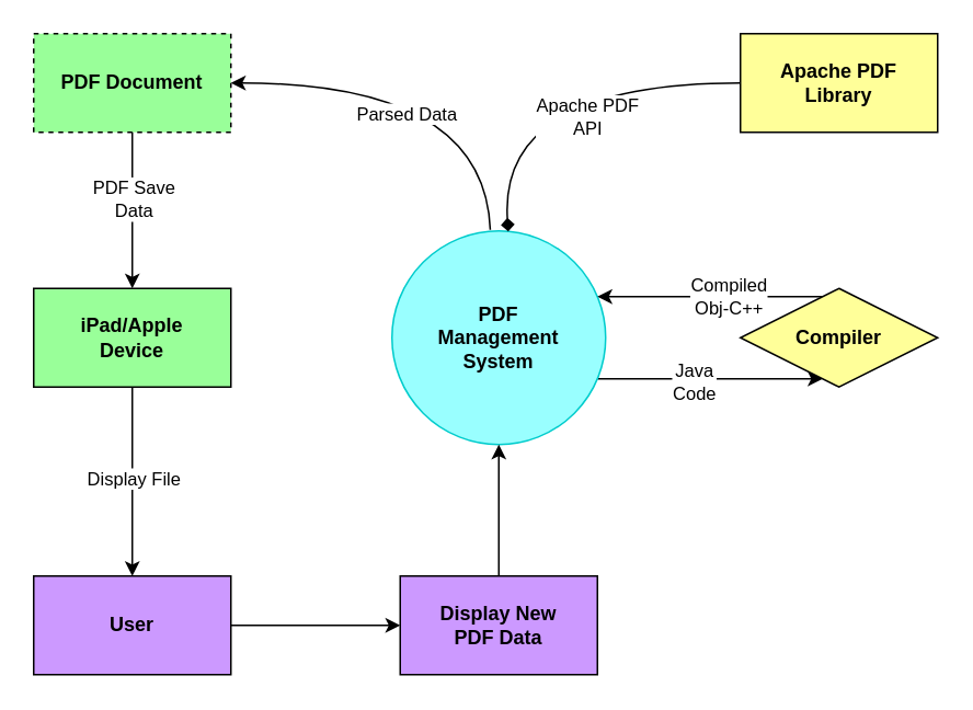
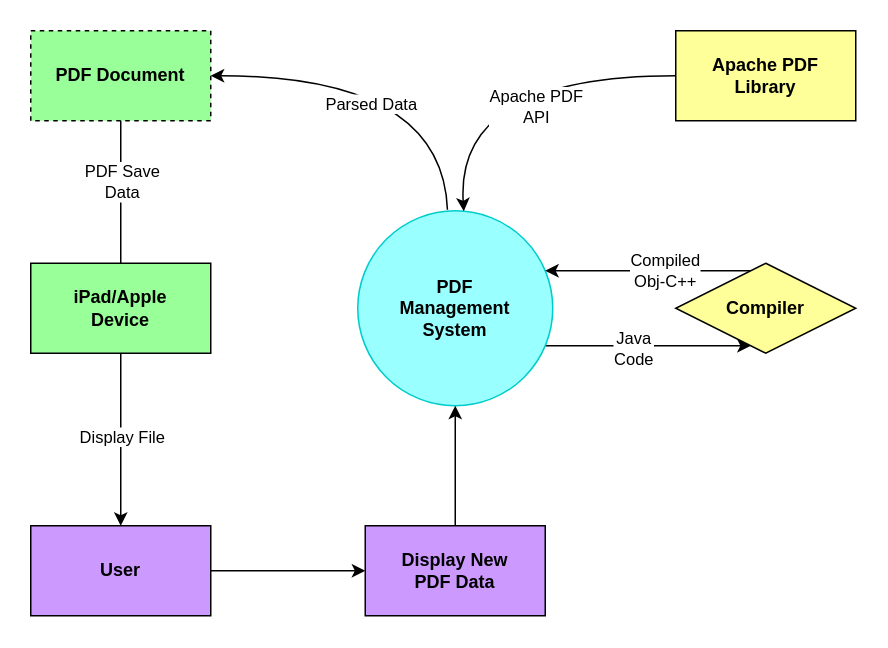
  <mxCell id="0" />
  <mxCell id="1" parent="0" />
  <mxCell id="2" value="" style="edgeStyle=orthogonalEdgeStyle;rounded=0;orthogonalLoop=1;jettySize=auto;html=1;" edge="1" parent="1" source="4" target="10"><mxGeometry relative="1" as="geometry"><Array as="points"><mxPoint x="410" y="230" /><mxPoint x="410" y="230" /></Array></mxGeometry></mxCell>
  <mxCell id="3" value="&lt;div&gt;Java&lt;/div&gt;&lt;div&gt;Code&lt;br&gt;&lt;/div&gt;" style="edgeLabel;html=1;align=center;verticalAlign=middle;resizable=0;points=[];" vertex="1" connectable="0" parent="2"><mxGeometry x="-0.156" y="-1" relative="1" as="geometry"><mxPoint as="offset" /></mxGeometry></mxCell>
  <mxCell id="4" value="&lt;div&gt;&lt;b&gt;PDF&lt;/b&gt;&lt;/div&gt;&lt;div&gt;&lt;b&gt;Management&lt;/b&gt;&lt;/div&gt;&lt;div&gt;&lt;b&gt;System&lt;br&gt;&lt;/b&gt;&lt;/div&gt;" style="ellipse;whiteSpace=wrap;html=1;aspect=fixed;strokeColor=#00CCCC;fillColor=#99FFFF;" vertex="1" parent="1"><mxGeometry x="238" y="140" width="130" height="130" as="geometry" /></mxCell>
  <mxCell id="5" value="&lt;div&gt;&lt;b&gt;Apache PDF&lt;/b&gt;&lt;/div&gt;&lt;div&gt;&lt;b&gt;Library&lt;br&gt;&lt;/b&gt;&lt;/div&gt;" style="rounded=0;whiteSpace=wrap;html=1;fillColor=#FFFF99;" vertex="1" parent="1"><mxGeometry x="450" y="20" width="120" height="60" as="geometry" /></mxCell>
  <mxCell id="6" value="" style="edgeStyle=orthogonalEdgeStyle;rounded=0;orthogonalLoop=1;jettySize=auto;html=1;" edge="1" parent="1" source="7" target="22"><mxGeometry relative="1" as="geometry" /></mxCell>
  <mxCell id="7" value="&lt;b&gt;User&lt;/b&gt;" style="rounded=0;whiteSpace=wrap;html=1;fillColor=#CC99FF;" vertex="1" parent="1"><mxGeometry x="20" y="350" width="120" height="60" as="geometry" /></mxCell>
  <mxCell id="8" value="" style="edgeStyle=orthogonalEdgeStyle;rounded=0;orthogonalLoop=1;jettySize=auto;html=1;" edge="1" parent="1" source="10" target="4"><mxGeometry relative="1" as="geometry"><Array as="points"><mxPoint x="410" y="180" /><mxPoint x="410" y="180" /></Array></mxGeometry></mxCell>
  <mxCell id="9" value="&lt;div&gt;Compiled&lt;/div&gt;&lt;div&gt;Obj-C++&lt;br&gt;&lt;/div&gt;" style="edgeLabel;html=1;align=center;verticalAlign=middle;resizable=0;points=[];" vertex="1" connectable="0" parent="8"><mxGeometry x="-0.15" y="-1" relative="1" as="geometry"><mxPoint as="offset" /></mxGeometry></mxCell>
  <mxCell id="10" value="&lt;b&gt;Compiler&lt;/b&gt;" style="rhombus;whiteSpace=wrap;html=1;fillColor=#FFFF99;" vertex="1" parent="1"><mxGeometry x="450" y="175" width="120" height="60" as="geometry" /></mxCell>
  <mxCell id="11" value="&lt;div&gt;&lt;b&gt;iPad/Apple&lt;/b&gt;&lt;/div&gt;&lt;div&gt;&lt;b&gt;Device&lt;br&gt;&lt;/b&gt;&lt;/div&gt;" style="rounded=0;whiteSpace=wrap;html=1;fillColor=#99FF99;" vertex="1" parent="1"><mxGeometry x="20" y="175" width="120" height="60" as="geometry" /></mxCell>
- <mxCell id="12" value="" style="curved=1;endArrow=diamond;html=1;exitX=0;exitY=0.5;exitDx=0;exitDy=0;entryX=0.544;entryY=0.003;entryDx=0;entryDy=0;entryPerimeter=0;" edge="1" parent="1" source="5" target="4"><mxGeometry width="50" height="50" relative="1" as="geometry"><mxPoint x="350" y="10" as="sourcePoint" /><mxPoint x="330" y="110" as="targetPoint" /><Array as="points"><mxPoint x="303" y="50" /></Array></mxGeometry></mxCell>
+ <mxCell id="12" value="" style="curved=1;endArrow=classic;html=1;exitX=0;exitY=0.5;exitDx=0;exitDy=0;entryX=0.544;entryY=0.003;entryDx=0;entryDy=0;entryPerimeter=0;" edge="1" parent="1" source="5" target="4"><mxGeometry width="50" height="50" relative="1" as="geometry"><mxPoint x="350" y="10" as="sourcePoint" /><mxPoint x="330" y="110" as="targetPoint" /><Array as="points"><mxPoint x="303" y="50" /></Array></mxGeometry></mxCell>
  <mxCell id="13" value="&lt;div&gt;Apache PDF&lt;/div&gt;&lt;div&gt;API&lt;br&gt;&lt;/div&gt;" style="edgeLabel;html=1;align=center;verticalAlign=middle;resizable=0;points=[];" vertex="1" connectable="0" parent="12"><mxGeometry x="-0.212" y="14" relative="1" as="geometry"><mxPoint y="6" as="offset" /></mxGeometry></mxCell>
  <mxCell id="14" value="&lt;b&gt;PDF Document&lt;/b&gt;" style="whiteSpace=wrap;html=1;fillColor=#99FF99;dashed=1;" vertex="1" parent="1"><mxGeometry x="20" y="20" width="120" height="60" as="geometry" /></mxCell>
  <mxCell id="15" value="" style="curved=1;endArrow=classic;html=1;entryX=1;entryY=0.5;entryDx=0;entryDy=0;exitX=0.46;exitY=-0.005;exitDx=0;exitDy=0;exitPerimeter=0;" edge="1" parent="1" source="4" target="14"><mxGeometry width="50" height="50" relative="1" as="geometry"><mxPoint x="234.28" y="100" as="sourcePoint" /><mxPoint x="170" y="50" as="targetPoint" /><Array as="points"><mxPoint x="294.28" y="50" /></Array></mxGeometry></mxCell>
  <mxCell id="16" value="Parsed Data" style="edgeLabel;html=1;align=center;verticalAlign=middle;resizable=0;points=[];" vertex="1" connectable="0" parent="15"><mxGeometry x="0.123" y="18" relative="1" as="geometry"><mxPoint as="offset" /></mxGeometry></mxCell>
- <mxCell id="17" value="" style="endArrow=classic;html=1;exitX=0.5;exitY=1;exitDx=0;exitDy=0;entryX=0.5;entryY=0;entryDx=0;entryDy=0;" edge="1" parent="1" source="14" target="11"><mxGeometry width="50" height="50" relative="1" as="geometry"><mxPoint x="79.76" y="90" as="sourcePoint" /><mxPoint x="79.76" y="140" as="targetPoint" /></mxGeometry></mxCell>
+ <mxCell id="17" value="" style="endArrow=none;html=1;exitX=0.5;exitY=1;exitDx=0;exitDy=0;entryX=0.5;entryY=0;entryDx=0;entryDy=0;" edge="1" parent="1" source="14" target="11"><mxGeometry width="50" height="50" relative="1" as="geometry"><mxPoint x="79.76" y="90" as="sourcePoint" /><mxPoint x="79.76" y="140" as="targetPoint" /></mxGeometry></mxCell>
  <mxCell id="18" value="&lt;div&gt;PDF Save&lt;/div&gt;&lt;div&gt;Data&lt;br&gt;&lt;/div&gt;" style="edgeLabel;html=1;align=center;verticalAlign=middle;resizable=0;points=[];" vertex="1" connectable="0" parent="17"><mxGeometry x="-0.161" relative="1" as="geometry"><mxPoint as="offset" /></mxGeometry></mxCell>
  <mxCell id="19" value="" style="endArrow=classic;html=1;entryX=0.5;entryY=0;entryDx=0;entryDy=0;exitX=0.5;exitY=1;exitDx=0;exitDy=0;" edge="1" parent="1" source="11" target="7"><mxGeometry width="50" height="50" relative="1" as="geometry"><mxPoint x="80" y="250" as="sourcePoint" /><mxPoint x="79.76" y="285" as="targetPoint" /></mxGeometry></mxCell>
  <mxCell id="20" value="Display File" style="edgeLabel;html=1;align=center;verticalAlign=middle;resizable=0;points=[];" vertex="1" connectable="0" parent="19"><mxGeometry x="0.136" y="-1" relative="1" as="geometry"><mxPoint x="1" y="-10" as="offset" /></mxGeometry></mxCell>
  <mxCell id="21" value="" style="edgeStyle=orthogonalEdgeStyle;rounded=0;orthogonalLoop=1;jettySize=auto;html=1;" edge="1" parent="1" source="22" target="4"><mxGeometry relative="1" as="geometry" /></mxCell>
  <mxCell id="22" value="&lt;div&gt;&lt;b&gt;Display New&lt;br&gt;&lt;/b&gt;&lt;/div&gt;&lt;div&gt;&lt;b&gt; PDF Data&lt;br&gt;&lt;/b&gt;&lt;/div&gt;" style="rounded=0;whiteSpace=wrap;html=1;fillColor=#CC99FF;" vertex="1" parent="1"><mxGeometry x="243" y="350" width="120" height="60" as="geometry" /></mxCell>
